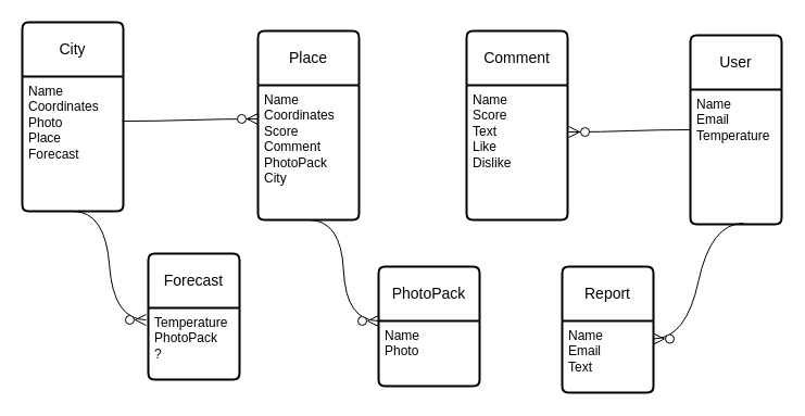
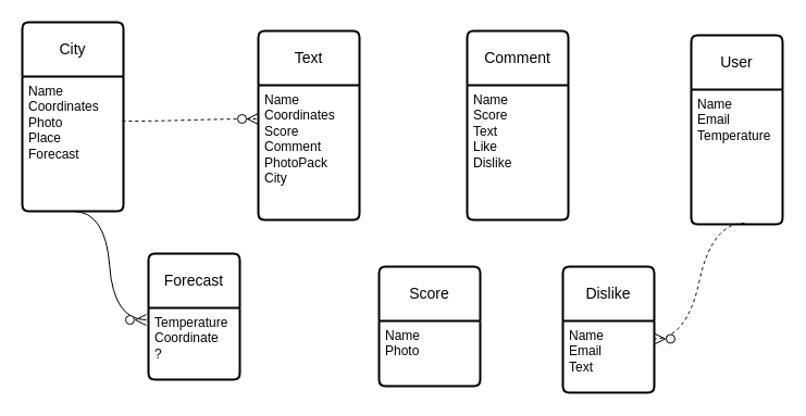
  <mxCell id="0" />
  <mxCell id="1" parent="0" />
  <mxCell id="2" value="User" style="swimlane;childLayout=stackLayout;horizontal=1;startSize=50;horizontalStack=0;rounded=1;fontSize=14;fontStyle=0;strokeWidth=2;resizeParent=0;resizeLast=1;shadow=0;dashed=0;align=center;arcSize=4;whiteSpace=wrap;html=1;" vertex="1" parent="1"><mxGeometry x="635" y="32" width="84" height="174" as="geometry" /></mxCell>
  <mxCell id="3" value="Name&lt;br&gt;Email&lt;br&gt;Temperature" style="align=left;strokeColor=none;fillColor=none;spacingLeft=4;fontSize=12;verticalAlign=top;resizable=0;rotatable=0;part=1;html=1;" vertex="1" parent="2"><mxGeometry y="50" width="84" height="124" as="geometry" /></mxCell>
- <mxCell id="4" value="Place" style="swimlane;childLayout=stackLayout;horizontal=1;startSize=50;horizontalStack=0;rounded=1;fontSize=14;fontStyle=0;strokeWidth=2;resizeParent=0;resizeLast=1;shadow=0;dashed=0;align=center;arcSize=4;whiteSpace=wrap;html=1;" vertex="1" parent="1"><mxGeometry x="237" y="28" width="93" height="174" as="geometry" /></mxCell>
+ <mxCell id="4" value="Text" style="swimlane;childLayout=stackLayout;horizontal=1;startSize=50;horizontalStack=0;rounded=1;fontSize=14;fontStyle=0;strokeWidth=2;resizeParent=0;resizeLast=1;shadow=0;dashed=0;align=center;arcSize=4;whiteSpace=wrap;html=1;" vertex="1" parent="1"><mxGeometry x="237" y="28" width="93" height="174" as="geometry" /></mxCell>
  <mxCell id="5" value="Name&lt;br&gt;Coordinates&lt;br&gt;Score&lt;br&gt;Comment&lt;br&gt;PhotoPack&lt;br&gt;City" style="align=left;strokeColor=none;fillColor=none;spacingLeft=4;fontSize=12;verticalAlign=top;resizable=0;rotatable=0;part=1;html=1;" vertex="1" parent="4"><mxGeometry y="50" width="93" height="124" as="geometry" /></mxCell>
  <mxCell id="6" value="Comment" style="swimlane;childLayout=stackLayout;horizontal=1;startSize=50;horizontalStack=0;rounded=1;fontSize=14;fontStyle=0;strokeWidth=2;resizeParent=0;resizeLast=1;shadow=0;dashed=0;align=center;arcSize=4;whiteSpace=wrap;html=1;" vertex="1" parent="1"><mxGeometry x="429" y="28" width="93" height="174" as="geometry" /></mxCell>
  <mxCell id="7" value="Name&lt;br&gt;Score&lt;br&gt;Text&lt;br&gt;Like&lt;br&gt;Dislike" style="align=left;strokeColor=none;fillColor=none;spacingLeft=4;fontSize=12;verticalAlign=top;resizable=0;rotatable=0;part=1;html=1;" vertex="1" parent="6"><mxGeometry y="50" width="93" height="124" as="geometry" /></mxCell>
- <mxCell id="8" value="PhotoPack" style="swimlane;childLayout=stackLayout;horizontal=1;startSize=50;horizontalStack=0;rounded=1;fontSize=14;fontStyle=0;strokeWidth=2;resizeParent=0;resizeLast=1;shadow=0;dashed=0;align=center;arcSize=4;whiteSpace=wrap;html=1;" vertex="1" parent="1"><mxGeometry x="348" y="245" width="93" height="110" as="geometry" /></mxCell>
+ <mxCell id="8" value="Score" style="swimlane;childLayout=stackLayout;horizontal=1;startSize=50;horizontalStack=0;rounded=1;fontSize=14;fontStyle=0;strokeWidth=2;resizeParent=0;resizeLast=1;shadow=0;dashed=0;align=center;arcSize=4;whiteSpace=wrap;html=1;" vertex="1" parent="1"><mxGeometry x="348" y="245" width="93" height="110" as="geometry" /></mxCell>
  <mxCell id="9" value="Name&lt;br&gt;Photo" style="align=left;strokeColor=none;fillColor=none;spacingLeft=4;fontSize=12;verticalAlign=top;resizable=0;rotatable=0;part=1;html=1;" vertex="1" parent="8"><mxGeometry y="50" width="93" height="60" as="geometry" /></mxCell>
  <mxCell id="10" value="City" style="swimlane;childLayout=stackLayout;horizontal=1;startSize=50;horizontalStack=0;rounded=1;fontSize=14;fontStyle=0;strokeWidth=2;resizeParent=0;resizeLast=1;shadow=0;dashed=0;align=center;arcSize=4;whiteSpace=wrap;html=1;" vertex="1" parent="1"><mxGeometry x="20" y="20" width="93" height="174" as="geometry" /></mxCell>
  <mxCell id="11" value="Name&lt;br&gt;Coordinates&lt;br&gt;Photo&lt;br&gt;Place&lt;br&gt;Forecast" style="align=left;strokeColor=none;fillColor=none;spacingLeft=4;fontSize=12;verticalAlign=top;resizable=0;rotatable=0;part=1;html=1;" vertex="1" parent="10"><mxGeometry y="50" width="93" height="124" as="geometry" /></mxCell>
  <mxCell id="12" value="Forecast" style="swimlane;childLayout=stackLayout;horizontal=1;startSize=50;horizontalStack=0;rounded=1;fontSize=14;fontStyle=0;strokeWidth=2;resizeParent=0;resizeLast=1;shadow=0;dashed=0;align=center;arcSize=4;whiteSpace=wrap;html=1;" vertex="1" parent="1"><mxGeometry x="136" y="233" width="84" height="116" as="geometry" /></mxCell>
- <mxCell id="13" value="Temperature&lt;br&gt;PhotoPack&lt;br&gt;?" style="align=left;strokeColor=none;fillColor=none;spacingLeft=4;fontSize=12;verticalAlign=top;resizable=0;rotatable=0;part=1;html=1;" vertex="1" parent="12"><mxGeometry y="50" width="84" height="66" as="geometry" /></mxCell>
- <mxCell id="14" value="Report" style="swimlane;childLayout=stackLayout;horizontal=1;startSize=50;horizontalStack=0;rounded=1;fontSize=14;fontStyle=0;strokeWidth=2;resizeParent=0;resizeLast=1;shadow=0;dashed=0;align=center;arcSize=4;whiteSpace=wrap;html=1;" vertex="1" parent="1"><mxGeometry x="517" y="245" width="84" height="116" as="geometry" /></mxCell>
+ <mxCell id="13" value="Temperature&lt;br&gt;Coordinate&lt;br&gt;?" style="align=left;strokeColor=none;fillColor=none;spacingLeft=4;fontSize=12;verticalAlign=top;resizable=0;rotatable=0;part=1;html=1;" vertex="1" parent="12"><mxGeometry y="50" width="84" height="66" as="geometry" /></mxCell>
+ <mxCell id="14" value="Dislike" style="swimlane;childLayout=stackLayout;horizontal=1;startSize=50;horizontalStack=0;rounded=1;fontSize=14;fontStyle=0;strokeWidth=2;resizeParent=0;resizeLast=1;shadow=0;dashed=0;align=center;arcSize=4;whiteSpace=wrap;html=1;" vertex="1" parent="1"><mxGeometry x="517" y="245" width="84" height="116" as="geometry" /></mxCell>
  <mxCell id="15" value="Name&lt;br&gt;Email&lt;br&gt;Text" style="align=left;strokeColor=none;fillColor=none;spacingLeft=4;fontSize=12;verticalAlign=top;resizable=0;rotatable=0;part=1;html=1;" vertex="1" parent="14"><mxGeometry y="50" width="84" height="66" as="geometry" /></mxCell>
- <mxCell id="16" value="" style="edgeStyle=entityRelationEdgeStyle;fontSize=12;html=1;endArrow=ERzeroToMany;endFill=1;rounded=0;startSize=8;endSize=8;curved=1;exitX=0.989;exitY=0.331;exitDx=0;exitDy=0;exitPerimeter=0;entryX=0;entryY=0.25;entryDx=0;entryDy=0;" edge="1" parent="1" source="11" target="5"><mxGeometry width="100" height="100" relative="1" as="geometry"><mxPoint x="229" y="307" as="sourcePoint" /><mxPoint x="329" y="207" as="targetPoint" /></mxGeometry></mxCell>
- <mxCell id="17" value="" style="edgeStyle=entityRelationEdgeStyle;fontSize=12;html=1;endArrow=ERzeroToMany;endFill=1;rounded=0;startSize=8;endSize=8;curved=1;entryX=1.011;entryY=0.347;entryDx=0;entryDy=0;entryPerimeter=0;exitX=0;exitY=0.5;exitDx=0;exitDy=0;" edge="1" parent="1" source="2" target="7"><mxGeometry width="100" height="100" relative="1" as="geometry"><mxPoint x="636" y="336" as="sourcePoint" /><mxPoint x="653" y="107" as="targetPoint" /></mxGeometry></mxCell>
- <mxCell id="18" value="" style="edgeStyle=entityRelationEdgeStyle;fontSize=12;html=1;endArrow=ERzeroToMany;endFill=1;rounded=0;startSize=8;endSize=8;curved=1;exitX=0.5;exitY=1;exitDx=0;exitDy=0;entryX=0;entryY=0;entryDx=0;entryDy=0;" edge="1" parent="1" source="5" target="9"><mxGeometry width="100" height="100" relative="1" as="geometry"><mxPoint x="373" y="207" as="sourcePoint" /><mxPoint x="473" y="107" as="targetPoint" /></mxGeometry></mxCell>
- <mxCell id="19" value="" style="edgeStyle=entityRelationEdgeStyle;fontSize=12;html=1;endArrow=ERzeroToMany;endFill=1;rounded=0;startSize=8;endSize=8;curved=1;exitX=0.583;exitY=0.992;exitDx=0;exitDy=0;entryX=1;entryY=0.25;entryDx=0;entryDy=0;exitPerimeter=0;" edge="1" parent="1" source="3" target="15"><mxGeometry width="100" height="100" relative="1" as="geometry"><mxPoint x="581" y="207" as="sourcePoint" /><mxPoint x="809" y="340" as="targetPoint" /></mxGeometry></mxCell>
+ <mxCell id="16" value="" style="edgeStyle=entityRelationEdgeStyle;fontSize=12;html=1;endArrow=ERzeroToMany;endFill=1;rounded=0;startSize=8;endSize=8;curved=1;exitX=0.989;exitY=0.331;exitDx=0;exitDy=0;exitPerimeter=0;entryX=0;entryY=0.25;entryDx=0;entryDy=0;dashed=1;" edge="1" parent="1" source="11" target="5"><mxGeometry width="100" height="100" relative="1" as="geometry"><mxPoint x="229" y="307" as="sourcePoint" /><mxPoint x="329" y="207" as="targetPoint" /></mxGeometry></mxCell>
+ <mxCell id="19" value="" style="edgeStyle=entityRelationEdgeStyle;fontSize=12;html=1;endArrow=ERzeroToMany;endFill=1;rounded=0;startSize=8;endSize=8;curved=1;exitX=0.583;exitY=0.992;exitDx=0;exitDy=0;entryX=1;entryY=0.25;entryDx=0;entryDy=0;exitPerimeter=0;dashed=1;" edge="1" parent="1" source="3" target="15"><mxGeometry width="100" height="100" relative="1" as="geometry"><mxPoint x="581" y="207" as="sourcePoint" /><mxPoint x="809" y="340" as="targetPoint" /></mxGeometry></mxCell>
  <mxCell id="20" value="" style="edgeStyle=entityRelationEdgeStyle;fontSize=12;html=1;endArrow=ERzeroToMany;endFill=1;rounded=0;startSize=8;endSize=8;curved=1;exitX=0.5;exitY=1;exitDx=0;exitDy=0;entryX=-0.024;entryY=0.167;entryDx=0;entryDy=0;entryPerimeter=0;" edge="1" parent="1" source="11" target="13"><mxGeometry width="100" height="100" relative="1" as="geometry"><mxPoint x="310" y="207" as="sourcePoint" /><mxPoint x="410" y="107" as="targetPoint" /></mxGeometry></mxCell>
